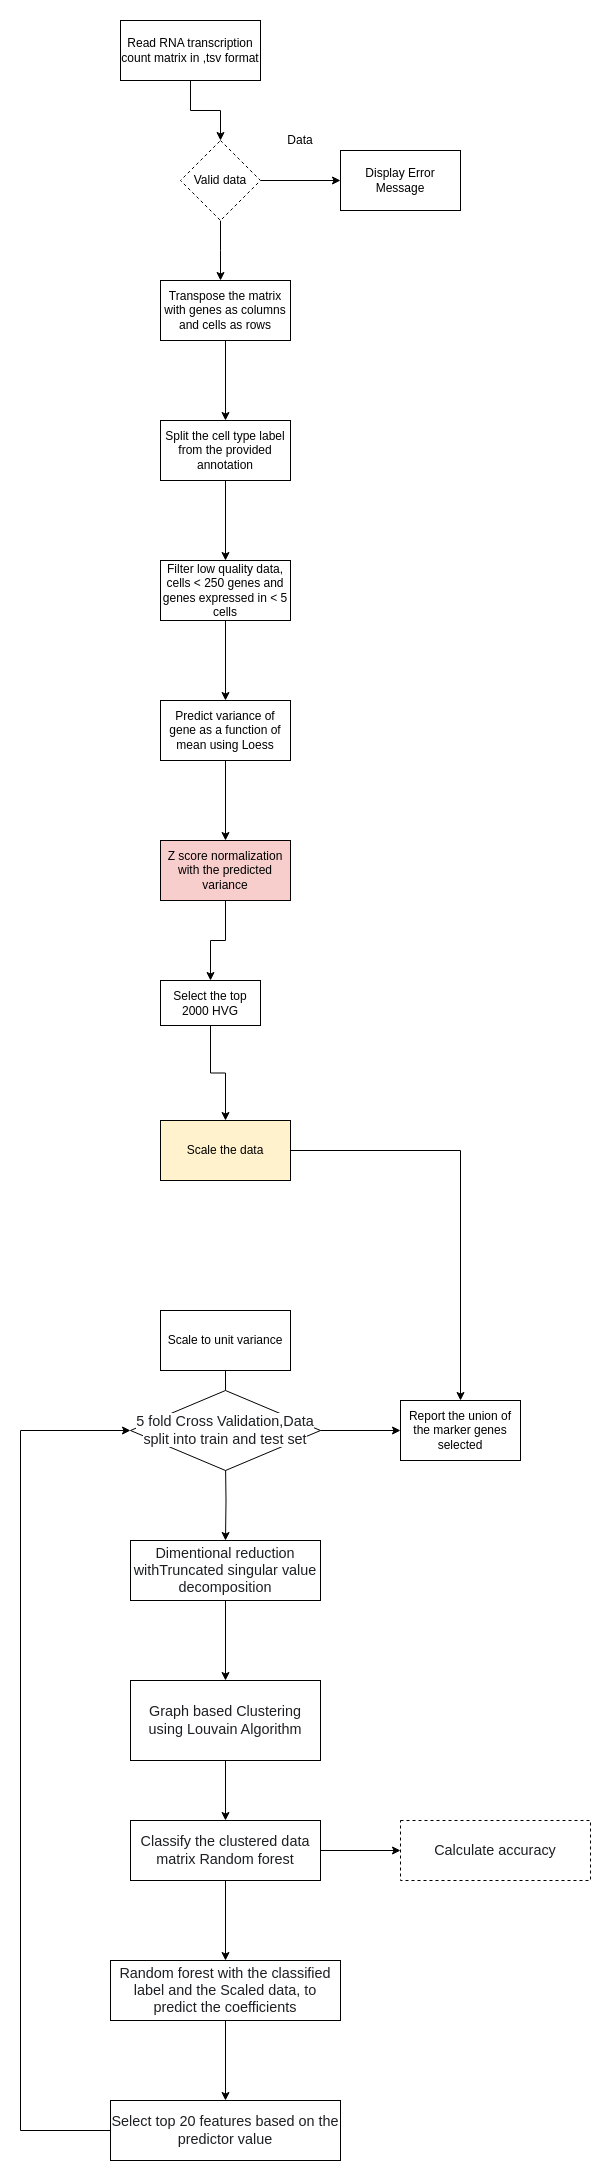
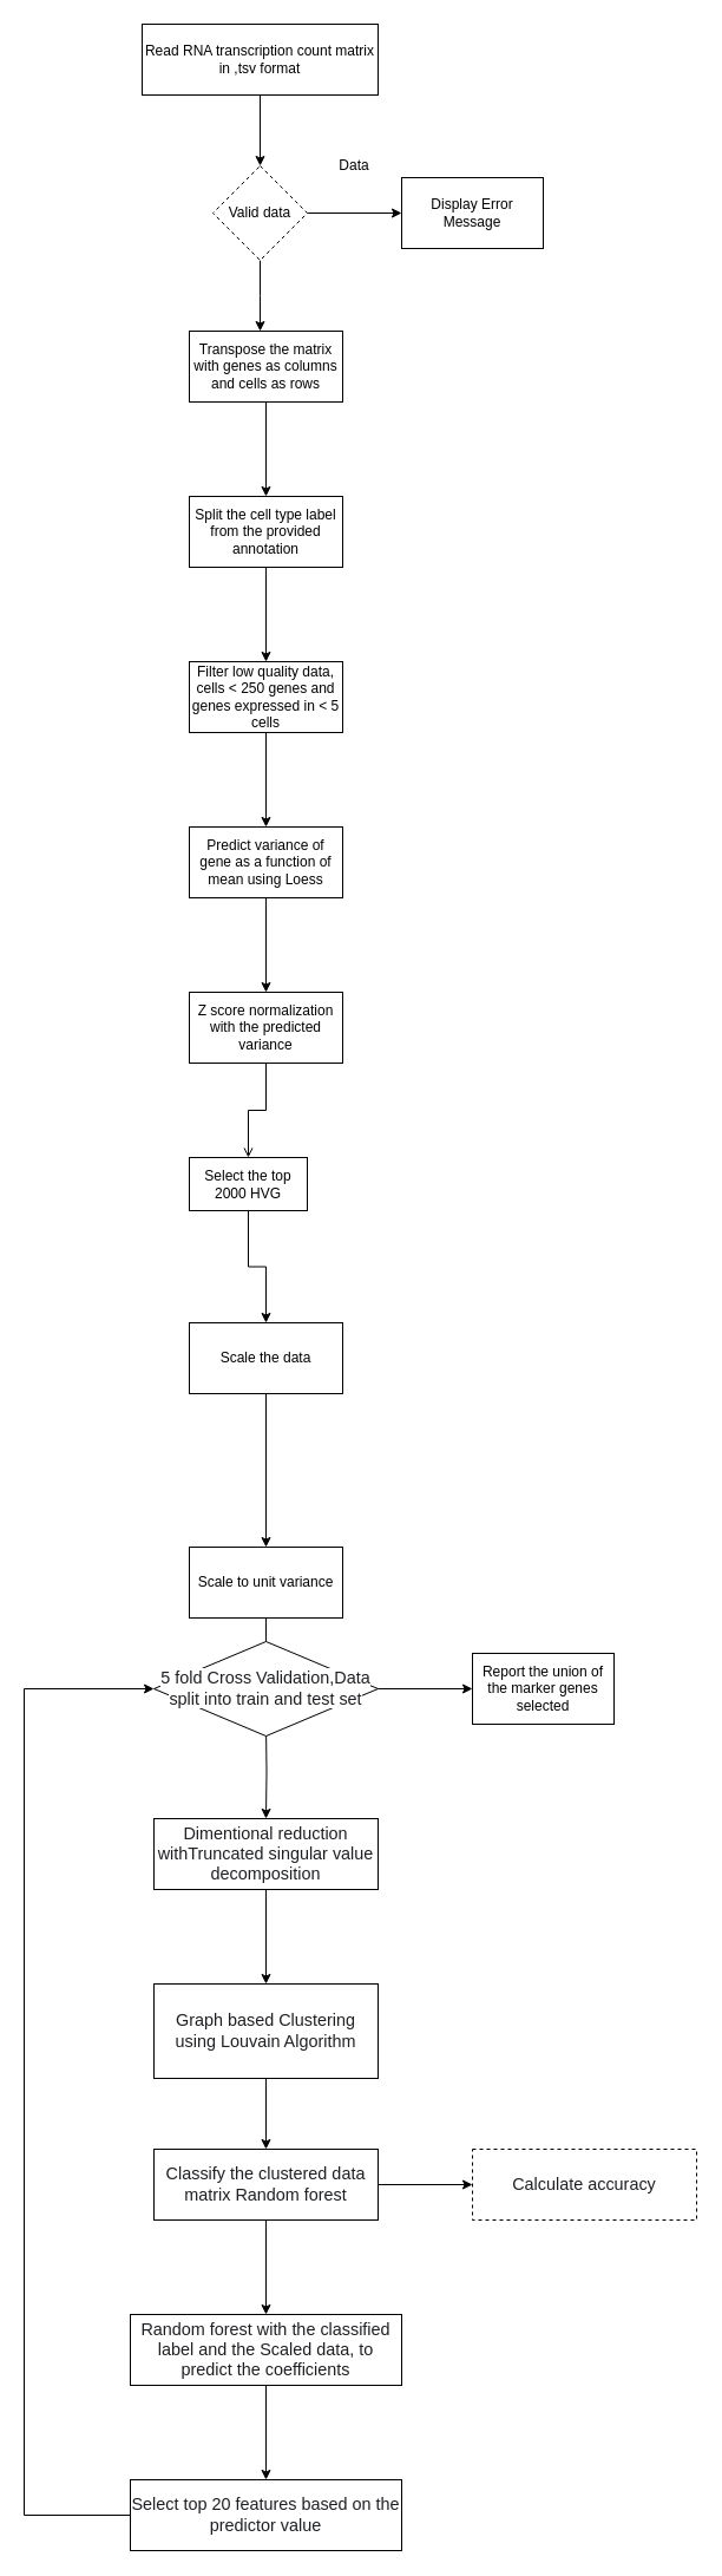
  <mxCell id="0" />
  <mxCell id="1" parent="0" />
  <mxCell id="2" value="" style="edgeStyle=orthogonalEdgeStyle;rounded=0;orthogonalLoop=1;jettySize=auto;html=1;" edge="1" parent="1" source="3" target="6"><mxGeometry relative="1" as="geometry" /></mxCell>
- <mxCell id="3" value="Read RNA transcription count matrix in ,tsv format" style="rounded=0;whiteSpace=wrap;html=1;" vertex="1" parent="1"><mxGeometry x="120" y="20" width="140" height="60" as="geometry" /></mxCell>
+ <mxCell id="3" value="Read RNA transcription count matrix in ,tsv format" style="rounded=0;whiteSpace=wrap;html=1;" vertex="1" parent="1"><mxGeometry x="120" y="20" width="200" height="60" as="geometry" /></mxCell>
  <mxCell id="4" value="" style="edgeStyle=orthogonalEdgeStyle;rounded=0;orthogonalLoop=1;jettySize=auto;html=1;entryX=0;entryY=0.5;entryDx=0;entryDy=0;" edge="1" parent="1" source="6" target="7"><mxGeometry relative="1" as="geometry"><mxPoint x="340" y="160" as="targetPoint" /></mxGeometry></mxCell>
  <mxCell id="5" value="" style="edgeStyle=orthogonalEdgeStyle;rounded=0;orthogonalLoop=1;jettySize=auto;html=1;" edge="1" parent="1" source="6"><mxGeometry relative="1" as="geometry"><mxPoint x="220" y="280" as="targetPoint" /></mxGeometry></mxCell>
  <mxCell id="6" value="Valid data" style="rhombus;whiteSpace=wrap;html=1;dashed=1;" vertex="1" parent="1"><mxGeometry x="180" y="140" width="80" height="80" as="geometry" /></mxCell>
  <mxCell id="7" value="Display Error Message" style="rounded=0;whiteSpace=wrap;html=1;" vertex="1" parent="1"><mxGeometry x="340" y="150" width="120" height="60" as="geometry" /></mxCell>
  <mxCell id="8" value="Data" style="text;html=1;strokeColor=none;fillColor=none;align=center;verticalAlign=middle;whiteSpace=wrap;rounded=0;" vertex="1" parent="1"><mxGeometry x="280" y="130" width="40" height="20" as="geometry" /></mxCell>
  <mxCell id="9" value="" style="edgeStyle=orthogonalEdgeStyle;rounded=0;orthogonalLoop=1;jettySize=auto;html=1;" edge="1" parent="1" source="10" target="12"><mxGeometry relative="1" as="geometry" /></mxCell>
  <mxCell id="10" value="Transpose the matrix with genes as columns and cells as rows" style="rounded=0;whiteSpace=wrap;html=1;" vertex="1" parent="1"><mxGeometry x="160" y="280" width="130" height="60" as="geometry" /></mxCell>
  <mxCell id="11" value="" style="edgeStyle=orthogonalEdgeStyle;rounded=0;orthogonalLoop=1;jettySize=auto;html=1;" edge="1" parent="1" source="12" target="14"><mxGeometry relative="1" as="geometry" /></mxCell>
  <mxCell id="12" value="Split the cell type label from the provided annotation" style="rounded=0;whiteSpace=wrap;html=1;" vertex="1" parent="1"><mxGeometry x="160" y="420" width="130" height="60" as="geometry" /></mxCell>
  <mxCell id="13" value="" style="edgeStyle=orthogonalEdgeStyle;rounded=0;orthogonalLoop=1;jettySize=auto;html=1;" edge="1" parent="1" source="14" target="16"><mxGeometry relative="1" as="geometry" /></mxCell>
  <mxCell id="14" value="Filter low quality data,&lt;br&gt;cells &amp;lt; 250 genes and genes expressed in &amp;lt; 5 cells" style="rounded=0;whiteSpace=wrap;html=1;" vertex="1" parent="1"><mxGeometry x="160" y="560" width="130" height="60" as="geometry" /></mxCell>
  <mxCell id="15" value="" style="edgeStyle=orthogonalEdgeStyle;rounded=0;orthogonalLoop=1;jettySize=auto;html=1;" edge="1" parent="1" source="16" target="18"><mxGeometry relative="1" as="geometry" /></mxCell>
  <mxCell id="16" value="Predict variance of gene as a function of mean using Loess" style="rounded=0;whiteSpace=wrap;html=1;" vertex="1" parent="1"><mxGeometry x="160" y="700" width="130" height="60" as="geometry" /></mxCell>
- <mxCell id="17" value="" style="edgeStyle=orthogonalEdgeStyle;rounded=0;orthogonalLoop=1;jettySize=auto;html=1;" edge="1" parent="1" source="18" target="20"><mxGeometry relative="1" as="geometry" /></mxCell>
- <mxCell id="18" value="Z score normalization with the predicted variance" style="rounded=0;whiteSpace=wrap;html=1;fillColor=#f8cecc;" vertex="1" parent="1"><mxGeometry x="160" y="840" width="130" height="60" as="geometry" /></mxCell>
+ <mxCell id="17" value="" style="edgeStyle=orthogonalEdgeStyle;rounded=0;orthogonalLoop=1;jettySize=auto;html=1;endArrow=open;" edge="1" parent="1" source="18" target="20"><mxGeometry relative="1" as="geometry" /></mxCell>
+ <mxCell id="18" value="Z score normalization with the predicted variance" style="rounded=0;whiteSpace=wrap;html=1;" vertex="1" parent="1"><mxGeometry x="160" y="840" width="130" height="60" as="geometry" /></mxCell>
  <mxCell id="19" value="" style="edgeStyle=orthogonalEdgeStyle;rounded=0;orthogonalLoop=1;jettySize=auto;html=1;" edge="1" parent="1" source="20" target="22"><mxGeometry relative="1" as="geometry" /></mxCell>
  <mxCell id="20" value="Select the top 2000 HVG" style="rounded=0;whiteSpace=wrap;html=1;" vertex="1" parent="1"><mxGeometry x="160" y="980" width="100" height="45" as="geometry" /></mxCell>
- <mxCell id="21" value="" style="edgeStyle=orthogonalEdgeStyle;rounded=0;orthogonalLoop=1;jettySize=auto;html=1;" edge="1" parent="1" source="22" target="40"><mxGeometry relative="1" as="geometry" /></mxCell>
- <mxCell id="22" value="Scale the data" style="rounded=0;whiteSpace=wrap;html=1;fillColor=#fff2cc;" vertex="1" parent="1"><mxGeometry x="160" y="1120" width="130" height="60" as="geometry" /></mxCell>
+ <mxCell id="21" value="" style="edgeStyle=orthogonalEdgeStyle;rounded=0;orthogonalLoop=1;jettySize=auto;html=1;" edge="1" parent="1" source="22" target="24"><mxGeometry relative="1" as="geometry" /></mxCell>
+ <mxCell id="22" value="Scale the data" style="rounded=0;whiteSpace=wrap;html=1;" vertex="1" parent="1"><mxGeometry x="160" y="1120" width="130" height="60" as="geometry" /></mxCell>
  <mxCell id="23" value="" style="edgeStyle=orthogonalEdgeStyle;rounded=0;orthogonalLoop=1;jettySize=auto;html=1;" edge="1" parent="1" source="24"><mxGeometry relative="1" as="geometry"><mxPoint x="225" y="1400" as="targetPoint" /></mxGeometry></mxCell>
  <mxCell id="24" value="Scale to unit variance" style="rounded=0;whiteSpace=wrap;html=1;" vertex="1" parent="1"><mxGeometry x="160" y="1310" width="130" height="60" as="geometry" /></mxCell>
  <mxCell id="25" value="" style="edgeStyle=orthogonalEdgeStyle;rounded=0;orthogonalLoop=1;jettySize=auto;html=1;" edge="1" parent="1" target="28"><mxGeometry relative="1" as="geometry"><mxPoint x="225" y="1460" as="sourcePoint" /></mxGeometry></mxCell>
  <mxCell id="26" value="" style="edgeStyle=orthogonalEdgeStyle;rounded=0;orthogonalLoop=1;jettySize=auto;html=1;" edge="1" parent="1"><mxGeometry relative="1" as="geometry"><mxPoint x="320" y="1430" as="sourcePoint" /><mxPoint x="400" y="1430" as="targetPoint" /></mxGeometry></mxCell>
  <mxCell id="27" value="" style="edgeStyle=orthogonalEdgeStyle;rounded=0;orthogonalLoop=1;jettySize=auto;html=1;" edge="1" parent="1" source="28" target="30"><mxGeometry relative="1" as="geometry" /></mxCell>
  <mxCell id="28" value="&lt;span style=&quot;color: rgb(29 , 31 , 34) ; font-family: &amp;#34;helvetica&amp;#34; , &amp;#34;arial&amp;#34; , sans-serif ; font-size: 14.4px ; background-color: rgb(255 , 255 , 255)&quot;&gt;Dimentional reduction withTruncated singular value decomposition&lt;/span&gt;" style="rounded=0;whiteSpace=wrap;html=1;" vertex="1" parent="1"><mxGeometry x="130" y="1540" width="190" height="60" as="geometry" /></mxCell>
  <mxCell id="29" value="" style="edgeStyle=orthogonalEdgeStyle;rounded=0;orthogonalLoop=1;jettySize=auto;html=1;" edge="1" parent="1" source="30" target="33"><mxGeometry relative="1" as="geometry" /></mxCell>
  <mxCell id="30" value="&lt;span style=&quot;color: rgb(29 , 31 , 34) ; font-family: &amp;#34;helvetica&amp;#34; , &amp;#34;arial&amp;#34; , sans-serif ; font-size: 14.4px ; background-color: rgb(255 , 255 , 255)&quot;&gt;Graph based Clustering using Louvain Algorithm&lt;/span&gt;" style="rounded=0;whiteSpace=wrap;html=1;" vertex="1" parent="1"><mxGeometry x="130" y="1680" width="190" height="80" as="geometry" /></mxCell>
  <mxCell id="31" value="" style="edgeStyle=orthogonalEdgeStyle;rounded=0;orthogonalLoop=1;jettySize=auto;html=1;" edge="1" parent="1" source="33" target="37"><mxGeometry relative="1" as="geometry" /></mxCell>
  <mxCell id="32" value="" style="edgeStyle=orthogonalEdgeStyle;rounded=0;orthogonalLoop=1;jettySize=auto;html=1;" edge="1" parent="1" source="33" target="34"><mxGeometry relative="1" as="geometry" /></mxCell>
  <mxCell id="33" value="&lt;span style=&quot;color: rgb(29 , 31 , 34) ; font-family: &amp;#34;helvetica&amp;#34; , &amp;#34;arial&amp;#34; , sans-serif ; font-size: 14.4px ; background-color: rgb(255 , 255 , 255)&quot;&gt;Classify the clustered data matrix Random forest&lt;/span&gt;" style="rounded=0;whiteSpace=wrap;html=1;" vertex="1" parent="1"><mxGeometry x="130" y="1820" width="190" height="60" as="geometry" /></mxCell>
  <mxCell id="34" value="&lt;span style=&quot;color: rgb(29 , 31 , 34) ; font-family: &amp;#34;helvetica&amp;#34; , &amp;#34;arial&amp;#34; , sans-serif ; font-size: 14.4px ; background-color: rgb(255 , 255 , 255)&quot;&gt;Calculate accuracy&lt;/span&gt;" style="rounded=0;whiteSpace=wrap;html=1;dashed=1;" vertex="1" parent="1"><mxGeometry x="400" y="1820" width="190" height="60" as="geometry" /></mxCell>
  <mxCell id="35" value="" style="edgeStyle=orthogonalEdgeStyle;rounded=0;orthogonalLoop=1;jettySize=auto;html=1;exitX=0;exitY=0.5;exitDx=0;exitDy=0;" edge="1" parent="1" source="38"><mxGeometry relative="1" as="geometry"><mxPoint x="130" y="1430" as="targetPoint" /><Array as="points"><mxPoint x="20" y="2130" /><mxPoint x="20" y="1430" /></Array></mxGeometry></mxCell>
  <mxCell id="36" value="" style="edgeStyle=orthogonalEdgeStyle;rounded=0;orthogonalLoop=1;jettySize=auto;html=1;" edge="1" parent="1" source="37" target="38"><mxGeometry relative="1" as="geometry" /></mxCell>
  <mxCell id="37" value="&lt;font color=&quot;#1d1f22&quot; face=&quot;helvetica, arial, sans-serif&quot;&gt;&lt;span style=&quot;font-size: 14.4px ; background-color: rgb(255 , 255 , 255)&quot;&gt;Random forest with the classified label and the Scaled data, to predict the coefficients&lt;/span&gt;&lt;/font&gt;" style="rounded=0;whiteSpace=wrap;html=1;" vertex="1" parent="1"><mxGeometry x="110" y="1960" width="230" height="60" as="geometry" /></mxCell>
  <mxCell id="38" value="&lt;font color=&quot;#1d1f22&quot; face=&quot;helvetica, arial, sans-serif&quot;&gt;&lt;span style=&quot;font-size: 14.4px ; background-color: rgb(255 , 255 , 255)&quot;&gt;Select top 20 features based on the predictor value&lt;/span&gt;&lt;/font&gt;" style="rounded=0;whiteSpace=wrap;html=1;" vertex="1" parent="1"><mxGeometry x="110" y="2100" width="230" height="60" as="geometry" /></mxCell>
  <mxCell id="39" value="&lt;span style=&quot;color: rgb(29 , 31 , 34) ; font-family: &amp;#34;helvetica&amp;#34; , &amp;#34;arial&amp;#34; , sans-serif ; font-size: 14.4px ; white-space: normal ; background-color: rgb(255 , 255 , 255)&quot;&gt;5 fold Cross Validation,Data split into train and test set&lt;/span&gt;" style="rhombus;whiteSpace=wrap;html=1;" vertex="1" parent="1"><mxGeometry x="130" y="1390" width="190" height="80" as="geometry" /></mxCell>
  <mxCell id="40" value="Report the union of the marker genes selected" style="rounded=0;whiteSpace=wrap;html=1;" vertex="1" parent="1"><mxGeometry x="400" y="1400" width="120" height="60" as="geometry" /></mxCell>
